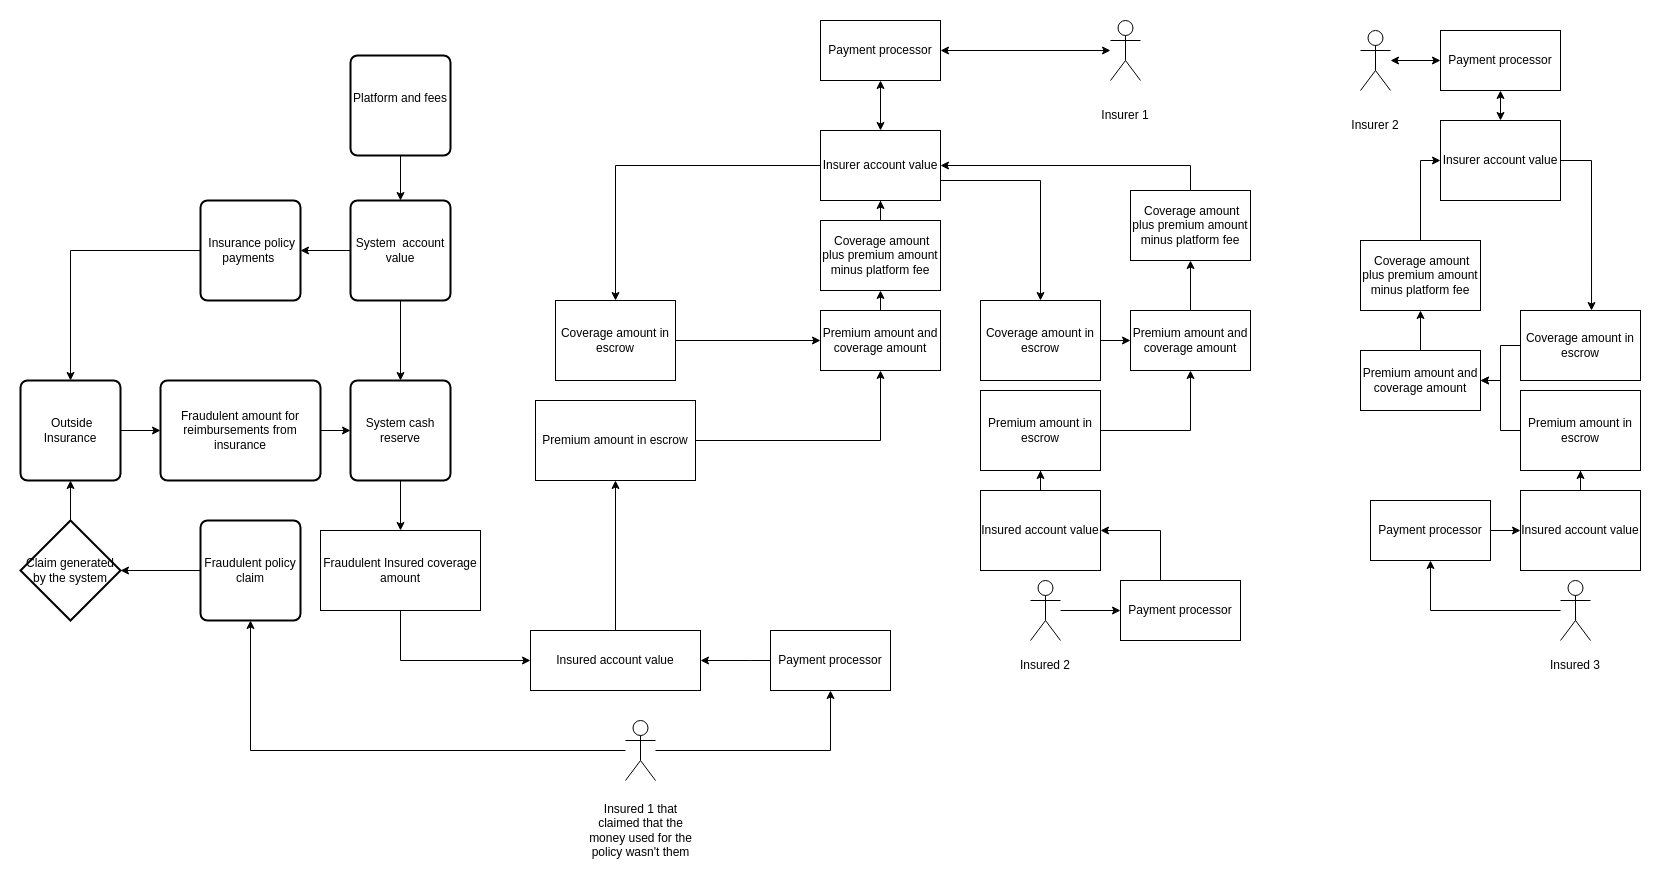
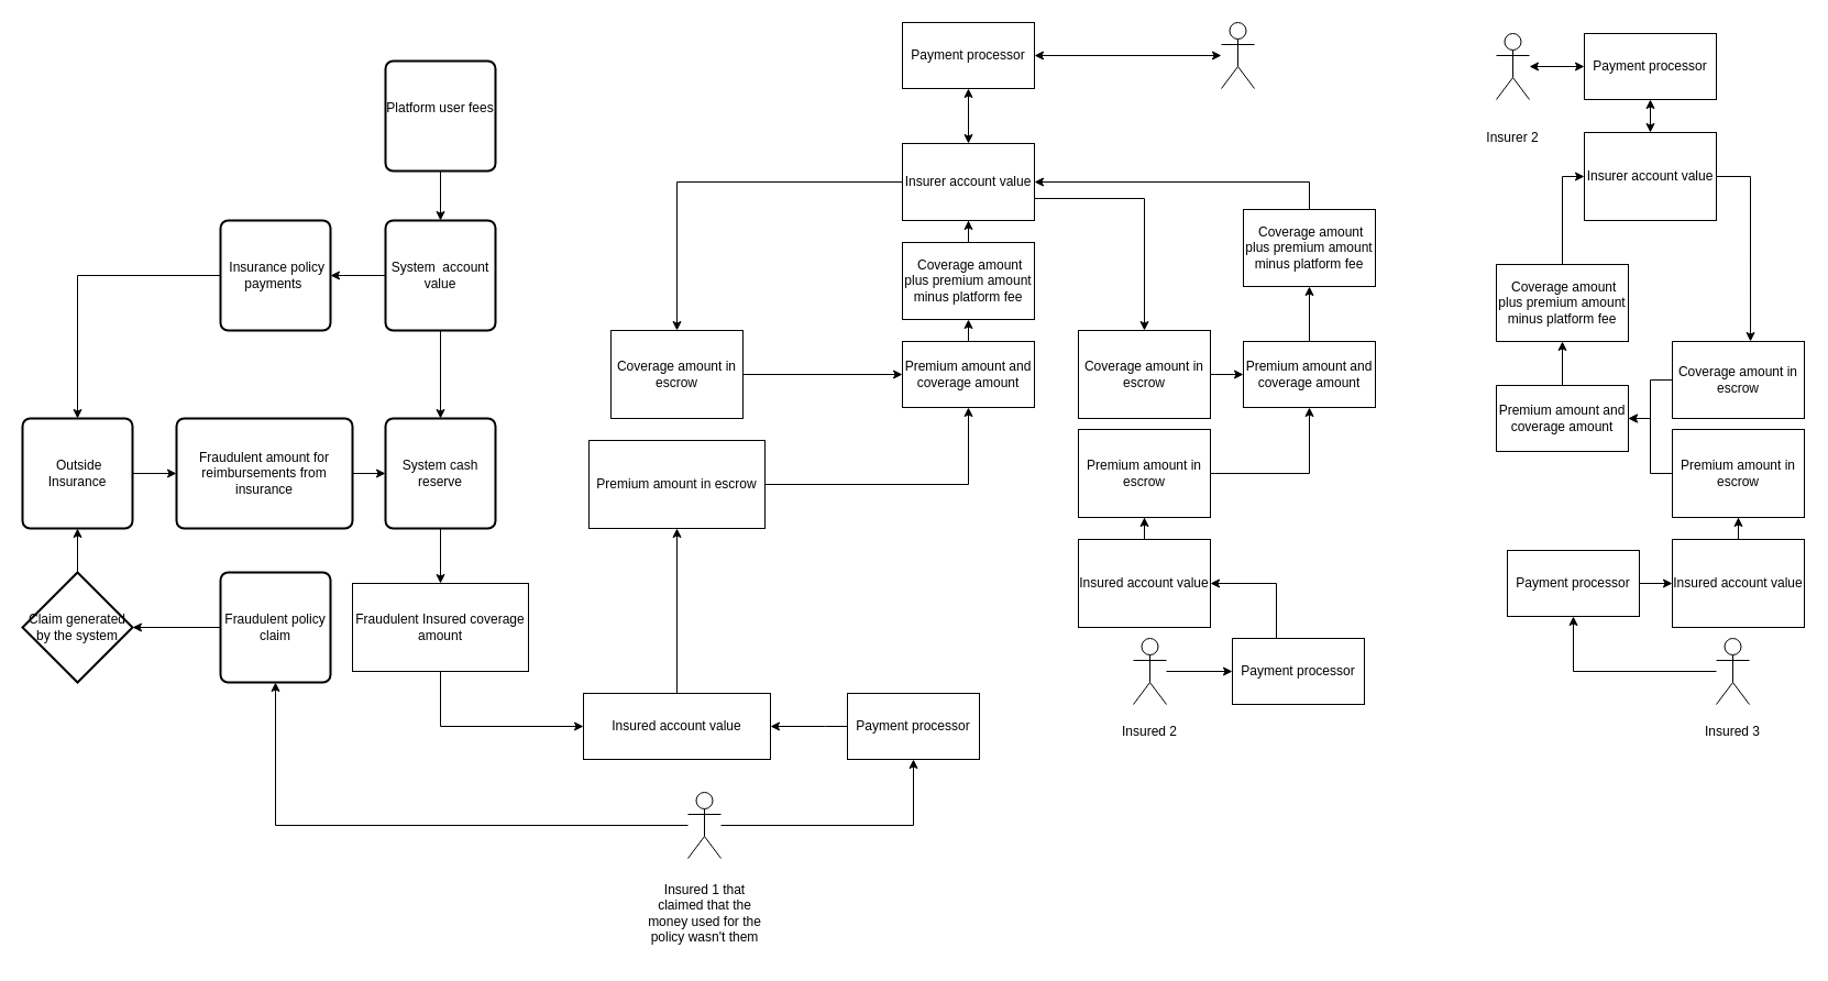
  <mxCell id="0" />
  <mxCell id="1" parent="0" />
  <mxCell id="2" style="edgeStyle=orthogonalEdgeStyle;rounded=0;orthogonalLoop=1;jettySize=auto;html=1;startArrow=classic;startFill=1;entryX=1;entryY=0.5;entryDx=0;entryDy=0;" edge="1" parent="1" source="3" target="60"><mxGeometry relative="1" as="geometry"><mxPoint x="1040" y="60" as="targetPoint" /></mxGeometry></mxCell>
  <mxCell id="3" value="Actor" style="shape=umlActor;verticalLabelPosition=bottom;verticalAlign=top;html=1;outlineConnect=0;noLabel=1;" vertex="1" parent="1"><mxGeometry x="1110" y="20" width="30" height="60" as="geometry" /></mxCell>
  <mxCell id="4" style="edgeStyle=orthogonalEdgeStyle;rounded=0;orthogonalLoop=1;jettySize=auto;html=1;" edge="1" parent="1" source="6" target="62"><mxGeometry relative="1" as="geometry" /></mxCell>
  <mxCell id="5" style="edgeStyle=orthogonalEdgeStyle;rounded=0;orthogonalLoop=1;jettySize=auto;html=1;entryX=0.5;entryY=1;entryDx=0;entryDy=0;" edge="1" parent="1" source="6" target="79"><mxGeometry relative="1" as="geometry" /></mxCell>
  <mxCell id="6" value="Actor" style="shape=umlActor;verticalLabelPosition=bottom;verticalAlign=top;html=1;outlineConnect=0;noLabel=1;" vertex="1" parent="1"><mxGeometry x="625" y="720" width="30" height="60" as="geometry" /></mxCell>
  <mxCell id="7" style="edgeStyle=orthogonalEdgeStyle;rounded=0;orthogonalLoop=1;jettySize=auto;html=1;entryX=0;entryY=0.5;entryDx=0;entryDy=0;" edge="1" parent="1" source="8" target="55"><mxGeometry relative="1" as="geometry" /></mxCell>
  <mxCell id="8" value="Actor" style="shape=umlActor;verticalLabelPosition=bottom;verticalAlign=top;html=1;outlineConnect=0;noLabel=1;" vertex="1" parent="1"><mxGeometry x="1030" y="580" width="30" height="60" as="geometry" /></mxCell>
  <mxCell id="9" style="edgeStyle=orthogonalEdgeStyle;rounded=0;orthogonalLoop=1;jettySize=auto;html=1;entryX=0.5;entryY=1;entryDx=0;entryDy=0;" edge="1" parent="1" source="10" target="57"><mxGeometry relative="1" as="geometry" /></mxCell>
  <mxCell id="10" value="Actor" style="shape=umlActor;verticalLabelPosition=bottom;verticalAlign=top;html=1;outlineConnect=0;noLabel=1;" vertex="1" parent="1"><mxGeometry x="1560" y="580" width="30" height="60" as="geometry" /></mxCell>
  <mxCell id="11" value="Actor" style="shape=umlActor;verticalLabelPosition=bottom;verticalAlign=top;html=1;outlineConnect=0;noLabel=1;" vertex="1" parent="1"><mxGeometry x="1360" y="30" width="30" height="60" as="geometry" /></mxCell>
  <mxCell id="12" style="edgeStyle=orthogonalEdgeStyle;rounded=0;orthogonalLoop=1;jettySize=auto;html=1;entryX=0.5;entryY=1;entryDx=0;entryDy=0;" edge="1" parent="1" source="13" target="15"><mxGeometry relative="1" as="geometry" /></mxCell>
  <mxCell id="13" value="Premium amount and coverage amount" style="rounded=0;whiteSpace=wrap;html=1;" vertex="1" parent="1"><mxGeometry x="1130" y="310" width="120" height="60" as="geometry" /></mxCell>
  <mxCell id="14" style="edgeStyle=orthogonalEdgeStyle;rounded=0;orthogonalLoop=1;jettySize=auto;html=1;entryX=1;entryY=0.5;entryDx=0;entryDy=0;exitX=0.5;exitY=0;exitDx=0;exitDy=0;" edge="1" parent="1" source="15" target="33"><mxGeometry relative="1" as="geometry" /></mxCell>
  <mxCell id="15" value="&amp;nbsp;Coverage amount plus premium amount minus platform fee" style="rounded=0;whiteSpace=wrap;html=1;" vertex="1" parent="1"><mxGeometry x="1130" y="190" width="120" height="70" as="geometry" /></mxCell>
  <mxCell id="16" style="edgeStyle=orthogonalEdgeStyle;rounded=0;orthogonalLoop=1;jettySize=auto;html=1;entryX=0.5;entryY=1;entryDx=0;entryDy=0;" edge="1" parent="1" source="17" target="19"><mxGeometry relative="1" as="geometry" /></mxCell>
  <mxCell id="17" value="Premium amount and coverage amount" style="rounded=0;whiteSpace=wrap;html=1;" vertex="1" parent="1"><mxGeometry x="1360" y="350" width="120" height="60" as="geometry" /></mxCell>
  <mxCell id="18" style="edgeStyle=orthogonalEdgeStyle;rounded=0;orthogonalLoop=1;jettySize=auto;html=1;entryX=0;entryY=0.5;entryDx=0;entryDy=0;" edge="1" parent="1" source="19" target="44"><mxGeometry relative="1" as="geometry"><mxPoint x="1420" y="210" as="targetPoint" /><Array as="points"><mxPoint x="1420" y="160" /></Array></mxGeometry></mxCell>
  <mxCell id="19" value="&amp;nbsp;Coverage amount plus premium amount minus platform fee" style="rounded=0;whiteSpace=wrap;html=1;" vertex="1" parent="1"><mxGeometry x="1360" y="240" width="120" height="70" as="geometry" /></mxCell>
  <mxCell id="20" style="edgeStyle=orthogonalEdgeStyle;rounded=0;orthogonalLoop=1;jettySize=auto;html=1;exitX=0.5;exitY=0;exitDx=0;exitDy=0;entryX=0.5;entryY=1;entryDx=0;entryDy=0;" edge="1" parent="1" source="21" target="23"><mxGeometry relative="1" as="geometry" /></mxCell>
  <mxCell id="21" value="Premium amount and coverage amount" style="rounded=0;whiteSpace=wrap;html=1;" vertex="1" parent="1"><mxGeometry x="820" y="310" width="120" height="60" as="geometry" /></mxCell>
  <mxCell id="22" style="edgeStyle=orthogonalEdgeStyle;rounded=0;orthogonalLoop=1;jettySize=auto;html=1;" edge="1" parent="1" source="23" target="33"><mxGeometry relative="1" as="geometry" /></mxCell>
  <mxCell id="23" value="&amp;nbsp;Coverage amount plus premium amount minus platform fee" style="rounded=0;whiteSpace=wrap;html=1;" vertex="1" parent="1"><mxGeometry x="820" y="220" width="120" height="70" as="geometry" /></mxCell>
  <mxCell id="24" value="Insurer 2" style="text;html=1;strokeColor=none;fillColor=none;align=center;verticalAlign=middle;whiteSpace=wrap;rounded=0;" vertex="1" parent="1"><mxGeometry x="1345" y="110" width="60" height="30" as="geometry" /></mxCell>
  <mxCell id="25" value="Insured 2" style="text;html=1;strokeColor=none;fillColor=none;align=center;verticalAlign=middle;whiteSpace=wrap;rounded=0;" vertex="1" parent="1"><mxGeometry x="1015" y="650" width="60" height="30" as="geometry" /></mxCell>
  <mxCell id="26" style="edgeStyle=orthogonalEdgeStyle;rounded=0;orthogonalLoop=1;jettySize=auto;html=1;entryX=0;entryY=0.5;entryDx=0;entryDy=0;" edge="1" parent="1" source="27" target="21"><mxGeometry relative="1" as="geometry" /></mxCell>
  <mxCell id="27" value="Coverage amount in escrow" style="rounded=0;whiteSpace=wrap;html=1;" vertex="1" parent="1"><mxGeometry x="555" y="300" width="120" height="80" as="geometry" /></mxCell>
  <mxCell id="28" style="edgeStyle=orthogonalEdgeStyle;rounded=0;orthogonalLoop=1;jettySize=auto;html=1;entryX=0;entryY=0.5;entryDx=0;entryDy=0;exitX=0.5;exitY=1;exitDx=0;exitDy=0;" edge="1" parent="1" source="29" target="46"><mxGeometry relative="1" as="geometry" /></mxCell>
  <mxCell id="29" value="Fraudulent Insured coverage amount" style="rounded=0;whiteSpace=wrap;html=1;" vertex="1" parent="1"><mxGeometry x="320" y="530" width="160" height="80" as="geometry" /></mxCell>
  <mxCell id="30" style="edgeStyle=orthogonalEdgeStyle;rounded=0;orthogonalLoop=1;jettySize=auto;html=1;" edge="1" parent="1" source="33" target="27"><mxGeometry relative="1" as="geometry" /></mxCell>
  <mxCell id="31" style="edgeStyle=orthogonalEdgeStyle;rounded=0;orthogonalLoop=1;jettySize=auto;html=1;exitX=1;exitY=0.75;exitDx=0;exitDy=0;" edge="1" parent="1" source="33" target="35"><mxGeometry relative="1" as="geometry"><Array as="points"><mxPoint x="940" y="180" /><mxPoint x="1040" y="180" /></Array></mxGeometry></mxCell>
  <mxCell id="32" style="edgeStyle=orthogonalEdgeStyle;rounded=0;orthogonalLoop=1;jettySize=auto;html=1;entryX=0.5;entryY=1;entryDx=0;entryDy=0;startArrow=classic;startFill=1;" edge="1" parent="1" source="33" target="60"><mxGeometry relative="1" as="geometry" /></mxCell>
  <mxCell id="33" value="Insurer account value" style="rounded=0;whiteSpace=wrap;html=1;" vertex="1" parent="1"><mxGeometry x="820" y="130" width="120" height="70" as="geometry" /></mxCell>
  <mxCell id="34" style="edgeStyle=orthogonalEdgeStyle;rounded=0;orthogonalLoop=1;jettySize=auto;html=1;entryX=0;entryY=0.5;entryDx=0;entryDy=0;" edge="1" parent="1" source="35" target="13"><mxGeometry relative="1" as="geometry" /></mxCell>
  <mxCell id="35" value="Coverage amount in escrow" style="rounded=0;whiteSpace=wrap;html=1;" vertex="1" parent="1"><mxGeometry x="980" y="300" width="120" height="80" as="geometry" /></mxCell>
  <mxCell id="36" style="edgeStyle=orthogonalEdgeStyle;rounded=0;orthogonalLoop=1;jettySize=auto;html=1;entryX=0.5;entryY=1;entryDx=0;entryDy=0;" edge="1" parent="1" source="37" target="13"><mxGeometry relative="1" as="geometry" /></mxCell>
  <mxCell id="37" value="Premium amount in escrow" style="rounded=0;whiteSpace=wrap;html=1;" vertex="1" parent="1"><mxGeometry x="980" y="390" width="120" height="80" as="geometry" /></mxCell>
  <mxCell id="38" style="edgeStyle=orthogonalEdgeStyle;rounded=0;orthogonalLoop=1;jettySize=auto;html=1;entryX=1;entryY=0.5;entryDx=0;entryDy=0;" edge="1" parent="1" source="39" target="17"><mxGeometry relative="1" as="geometry" /></mxCell>
  <mxCell id="39" value="Coverage amount in escrow" style="rounded=0;whiteSpace=wrap;html=1;" vertex="1" parent="1"><mxGeometry x="1520" y="310" width="120" height="70" as="geometry" /></mxCell>
  <mxCell id="40" style="edgeStyle=orthogonalEdgeStyle;rounded=0;orthogonalLoop=1;jettySize=auto;html=1;" edge="1" parent="1" source="41" target="17"><mxGeometry relative="1" as="geometry" /></mxCell>
  <mxCell id="41" value="Premium amount in escrow" style="rounded=0;whiteSpace=wrap;html=1;" vertex="1" parent="1"><mxGeometry x="1520" y="390" width="120" height="80" as="geometry" /></mxCell>
  <mxCell id="42" style="edgeStyle=orthogonalEdgeStyle;rounded=0;orthogonalLoop=1;jettySize=auto;html=1;exitX=1;exitY=0.5;exitDx=0;exitDy=0;entryX=0.592;entryY=0;entryDx=0;entryDy=0;entryPerimeter=0;" edge="1" parent="1" source="44" target="39"><mxGeometry relative="1" as="geometry" /></mxCell>
  <mxCell id="43" style="edgeStyle=orthogonalEdgeStyle;rounded=0;orthogonalLoop=1;jettySize=auto;html=1;entryX=0.5;entryY=1;entryDx=0;entryDy=0;startArrow=classic;startFill=1;" edge="1" parent="1" source="44" target="59"><mxGeometry relative="1" as="geometry" /></mxCell>
  <mxCell id="44" value="Insurer account value" style="rounded=0;whiteSpace=wrap;html=1;" vertex="1" parent="1"><mxGeometry x="1440" y="120" width="120" height="80" as="geometry" /></mxCell>
  <mxCell id="45" style="edgeStyle=orthogonalEdgeStyle;rounded=0;orthogonalLoop=1;jettySize=auto;html=1;entryX=0.5;entryY=1;entryDx=0;entryDy=0;" edge="1" parent="1" source="46" target="81"><mxGeometry relative="1" as="geometry" /></mxCell>
  <mxCell id="46" value="Insured account value" style="rounded=0;whiteSpace=wrap;html=1;" vertex="1" parent="1"><mxGeometry x="530" y="630" width="170" height="60" as="geometry" /></mxCell>
  <mxCell id="47" style="edgeStyle=orthogonalEdgeStyle;rounded=0;orthogonalLoop=1;jettySize=auto;html=1;" edge="1" parent="1" source="48" target="37"><mxGeometry relative="1" as="geometry" /></mxCell>
  <mxCell id="48" value="Insured account value" style="rounded=0;whiteSpace=wrap;html=1;" vertex="1" parent="1"><mxGeometry x="980" y="490" width="120" height="80" as="geometry" /></mxCell>
  <mxCell id="49" style="edgeStyle=orthogonalEdgeStyle;rounded=0;orthogonalLoop=1;jettySize=auto;html=1;entryX=0.5;entryY=1;entryDx=0;entryDy=0;" edge="1" parent="1" source="50" target="41"><mxGeometry relative="1" as="geometry" /></mxCell>
  <mxCell id="50" value="Insured account value" style="rounded=0;whiteSpace=wrap;html=1;" vertex="1" parent="1"><mxGeometry x="1520" y="490" width="120" height="80" as="geometry" /></mxCell>
  <mxCell id="51" value="Insured 3" style="text;html=1;strokeColor=none;fillColor=none;align=center;verticalAlign=middle;whiteSpace=wrap;rounded=0;" vertex="1" parent="1"><mxGeometry x="1545" y="650" width="60" height="30" as="geometry" /></mxCell>
- <mxCell id="52" value="Insurer 1" style="text;html=1;strokeColor=none;fillColor=none;align=center;verticalAlign=middle;whiteSpace=wrap;rounded=0;" vertex="1" parent="1"><mxGeometry x="1095" y="100" width="60" height="30" as="geometry" /></mxCell>
  <mxCell id="53" value="Insured 1 that claimed that the money used for the policy wasn't them" style="text;html=1;strokeColor=none;fillColor=none;align=center;verticalAlign=middle;whiteSpace=wrap;rounded=0;" vertex="1" parent="1"><mxGeometry x="582.5" y="790" width="115" height="80" as="geometry" /></mxCell>
  <mxCell id="54" style="edgeStyle=orthogonalEdgeStyle;rounded=0;orthogonalLoop=1;jettySize=auto;html=1;entryX=1;entryY=0.5;entryDx=0;entryDy=0;" edge="1" parent="1" source="55" target="48"><mxGeometry relative="1" as="geometry"><Array as="points"><mxPoint x="1160" y="530" /></Array></mxGeometry></mxCell>
  <mxCell id="55" value="Payment processor" style="rounded=0;whiteSpace=wrap;html=1;" vertex="1" parent="1"><mxGeometry x="1120" y="580" width="120" height="60" as="geometry" /></mxCell>
  <mxCell id="56" style="edgeStyle=orthogonalEdgeStyle;rounded=0;orthogonalLoop=1;jettySize=auto;html=1;exitX=1;exitY=0.5;exitDx=0;exitDy=0;entryX=0;entryY=0.5;entryDx=0;entryDy=0;" edge="1" parent="1" source="57" target="50"><mxGeometry relative="1" as="geometry" /></mxCell>
  <mxCell id="57" value="Payment processor" style="rounded=0;whiteSpace=wrap;html=1;" vertex="1" parent="1"><mxGeometry x="1370" y="500" width="120" height="60" as="geometry" /></mxCell>
  <mxCell id="58" style="edgeStyle=orthogonalEdgeStyle;rounded=0;orthogonalLoop=1;jettySize=auto;html=1;startArrow=classic;startFill=1;" edge="1" parent="1" source="59" target="11"><mxGeometry relative="1" as="geometry" /></mxCell>
  <mxCell id="59" value="Payment processor" style="rounded=0;whiteSpace=wrap;html=1;" vertex="1" parent="1"><mxGeometry x="1440" y="30" width="120" height="60" as="geometry" /></mxCell>
  <mxCell id="60" value="Payment processor" style="rounded=0;whiteSpace=wrap;html=1;" vertex="1" parent="1"><mxGeometry x="820" y="20" width="120" height="60" as="geometry" /></mxCell>
  <mxCell id="61" style="edgeStyle=orthogonalEdgeStyle;rounded=0;orthogonalLoop=1;jettySize=auto;html=1;entryX=1;entryY=0.5;entryDx=0;entryDy=0;" edge="1" parent="1" source="62" target="46"><mxGeometry relative="1" as="geometry"><Array as="points"><mxPoint x="750" y="660" /><mxPoint x="750" y="660" /></Array></mxGeometry></mxCell>
  <mxCell id="62" value="Payment processor" style="rounded=0;whiteSpace=wrap;html=1;" vertex="1" parent="1"><mxGeometry y="630" width="120" height="60" as="geometry" x="770" /></mxCell>
  <mxCell id="63" style="edgeStyle=orthogonalEdgeStyle;rounded=0;orthogonalLoop=1;jettySize=auto;html=1;entryX=0;entryY=0.5;entryDx=0;entryDy=0;startArrow=none;startFill=0;" edge="1" parent="1" source="64" target="66"><mxGeometry relative="1" as="geometry" /></mxCell>
  <mxCell id="64" value="Fraudulent amount for reimbursements from insurance" style="rounded=1;whiteSpace=wrap;html=1;absoluteArcSize=1;arcSize=14;strokeWidth=2;" vertex="1" parent="1"><mxGeometry x="160" y="380" width="160" height="100" as="geometry" /></mxCell>
  <mxCell id="65" style="edgeStyle=orthogonalEdgeStyle;rounded=0;orthogonalLoop=1;jettySize=auto;html=1;entryX=0.5;entryY=0;entryDx=0;entryDy=0;startArrow=none;startFill=0;" edge="1" parent="1" source="66" target="29"><mxGeometry relative="1" as="geometry" /></mxCell>
  <mxCell id="66" value="System cash reserve" style="rounded=1;whiteSpace=wrap;html=1;absoluteArcSize=1;arcSize=14;strokeWidth=2;" vertex="1" parent="1"><mxGeometry x="350" y="380" width="100" height="100" as="geometry" /></mxCell>
  <mxCell id="67" style="edgeStyle=orthogonalEdgeStyle;rounded=0;orthogonalLoop=1;jettySize=auto;html=1;startArrow=none;startFill=0;exitX=0.5;exitY=1;exitDx=0;exitDy=0;" edge="1" parent="1" source="71" target="66"><mxGeometry relative="1" as="geometry"><mxPoint x="390" y="300" as="sourcePoint" /></mxGeometry></mxCell>
  <mxCell id="68" style="edgeStyle=orthogonalEdgeStyle;rounded=0;orthogonalLoop=1;jettySize=auto;html=1;entryX=0.5;entryY=0;entryDx=0;entryDy=0;startArrow=none;startFill=0;" edge="1" parent="1" source="69" target="75"><mxGeometry relative="1" as="geometry" /></mxCell>
  <mxCell id="69" value="&amp;nbsp;Insurance policy payments&amp;nbsp;" style="rounded=1;whiteSpace=wrap;html=1;absoluteArcSize=1;arcSize=14;strokeWidth=2;" vertex="1" parent="1"><mxGeometry x="200" y="200" width="100" height="100" as="geometry" /></mxCell>
  <mxCell id="70" style="edgeStyle=orthogonalEdgeStyle;rounded=0;orthogonalLoop=1;jettySize=auto;html=1;entryX=1;entryY=0.5;entryDx=0;entryDy=0;startArrow=none;startFill=0;" edge="1" parent="1" source="71" target="69"><mxGeometry relative="1" as="geometry" /></mxCell>
  <mxCell id="71" value="System &amp;nbsp;account value" style="rounded=1;whiteSpace=wrap;html=1;absoluteArcSize=1;arcSize=14;strokeWidth=2;" vertex="1" parent="1"><mxGeometry x="350" y="200" width="100" height="100" as="geometry" /></mxCell>
  <mxCell id="72" style="edgeStyle=orthogonalEdgeStyle;rounded=0;orthogonalLoop=1;jettySize=auto;html=1;entryX=0.5;entryY=0;entryDx=0;entryDy=0;startArrow=none;startFill=0;" edge="1" parent="1" source="73" target="71"><mxGeometry relative="1" as="geometry" /></mxCell>
- <mxCell id="73" value="Platform and fees &amp;nbsp;" style="rounded=1;whiteSpace=wrap;html=1;absoluteArcSize=1;arcSize=14;strokeWidth=2;" vertex="1" parent="1"><mxGeometry x="350" y="55" width="100" height="100" as="geometry" /></mxCell>
+ <mxCell id="73" value="Platform user fees &amp;nbsp;" style="rounded=1;whiteSpace=wrap;html=1;absoluteArcSize=1;arcSize=14;strokeWidth=2;" vertex="1" parent="1"><mxGeometry x="350" y="55" width="100" height="100" as="geometry" /></mxCell>
  <mxCell id="74" style="edgeStyle=orthogonalEdgeStyle;rounded=0;orthogonalLoop=1;jettySize=auto;html=1;entryX=0;entryY=0.5;entryDx=0;entryDy=0;startArrow=none;startFill=0;" edge="1" parent="1" source="75" target="64"><mxGeometry relative="1" as="geometry" /></mxCell>
  <mxCell id="75" value="&amp;nbsp;Outside Insurance" style="rounded=1;whiteSpace=wrap;html=1;absoluteArcSize=1;arcSize=14;strokeWidth=2;" vertex="1" parent="1"><mxGeometry x="20" y="380" width="100" height="100" as="geometry" /></mxCell>
  <mxCell id="76" value="" style="edgeStyle=orthogonalEdgeStyle;rounded=0;orthogonalLoop=1;jettySize=auto;html=1;startArrow=none;startFill=0;" edge="1" parent="1" source="77" target="75"><mxGeometry relative="1" as="geometry" /></mxCell>
  <mxCell id="77" value="Claim generated by the system" style="rhombus;whiteSpace=wrap;html=1;absoluteArcSize=1;arcSize=14;strokeWidth=2;" vertex="1" parent="1"><mxGeometry x="20" y="520" width="100" height="100" as="geometry" /></mxCell>
  <mxCell id="78" style="edgeStyle=orthogonalEdgeStyle;rounded=0;orthogonalLoop=1;jettySize=auto;html=1;entryX=1;entryY=0.5;entryDx=0;entryDy=0;startArrow=none;startFill=0;" edge="1" parent="1" source="79" target="77"><mxGeometry relative="1" as="geometry" /></mxCell>
  <mxCell id="79" value="Fraudulent policy claim" style="rounded=1;whiteSpace=wrap;html=1;absoluteArcSize=1;arcSize=14;strokeWidth=2;" vertex="1" parent="1"><mxGeometry x="200" y="520" width="100" height="100" as="geometry" /></mxCell>
  <mxCell id="80" style="edgeStyle=orthogonalEdgeStyle;rounded=0;orthogonalLoop=1;jettySize=auto;html=1;entryX=0.5;entryY=1;entryDx=0;entryDy=0;" edge="1" parent="1" source="81" target="21"><mxGeometry relative="1" as="geometry" /></mxCell>
  <mxCell id="81" value="Premium amount in escrow" style="rounded=0;whiteSpace=wrap;html=1;" vertex="1" parent="1"><mxGeometry x="535" y="400" width="160" height="80" as="geometry" /></mxCell>
